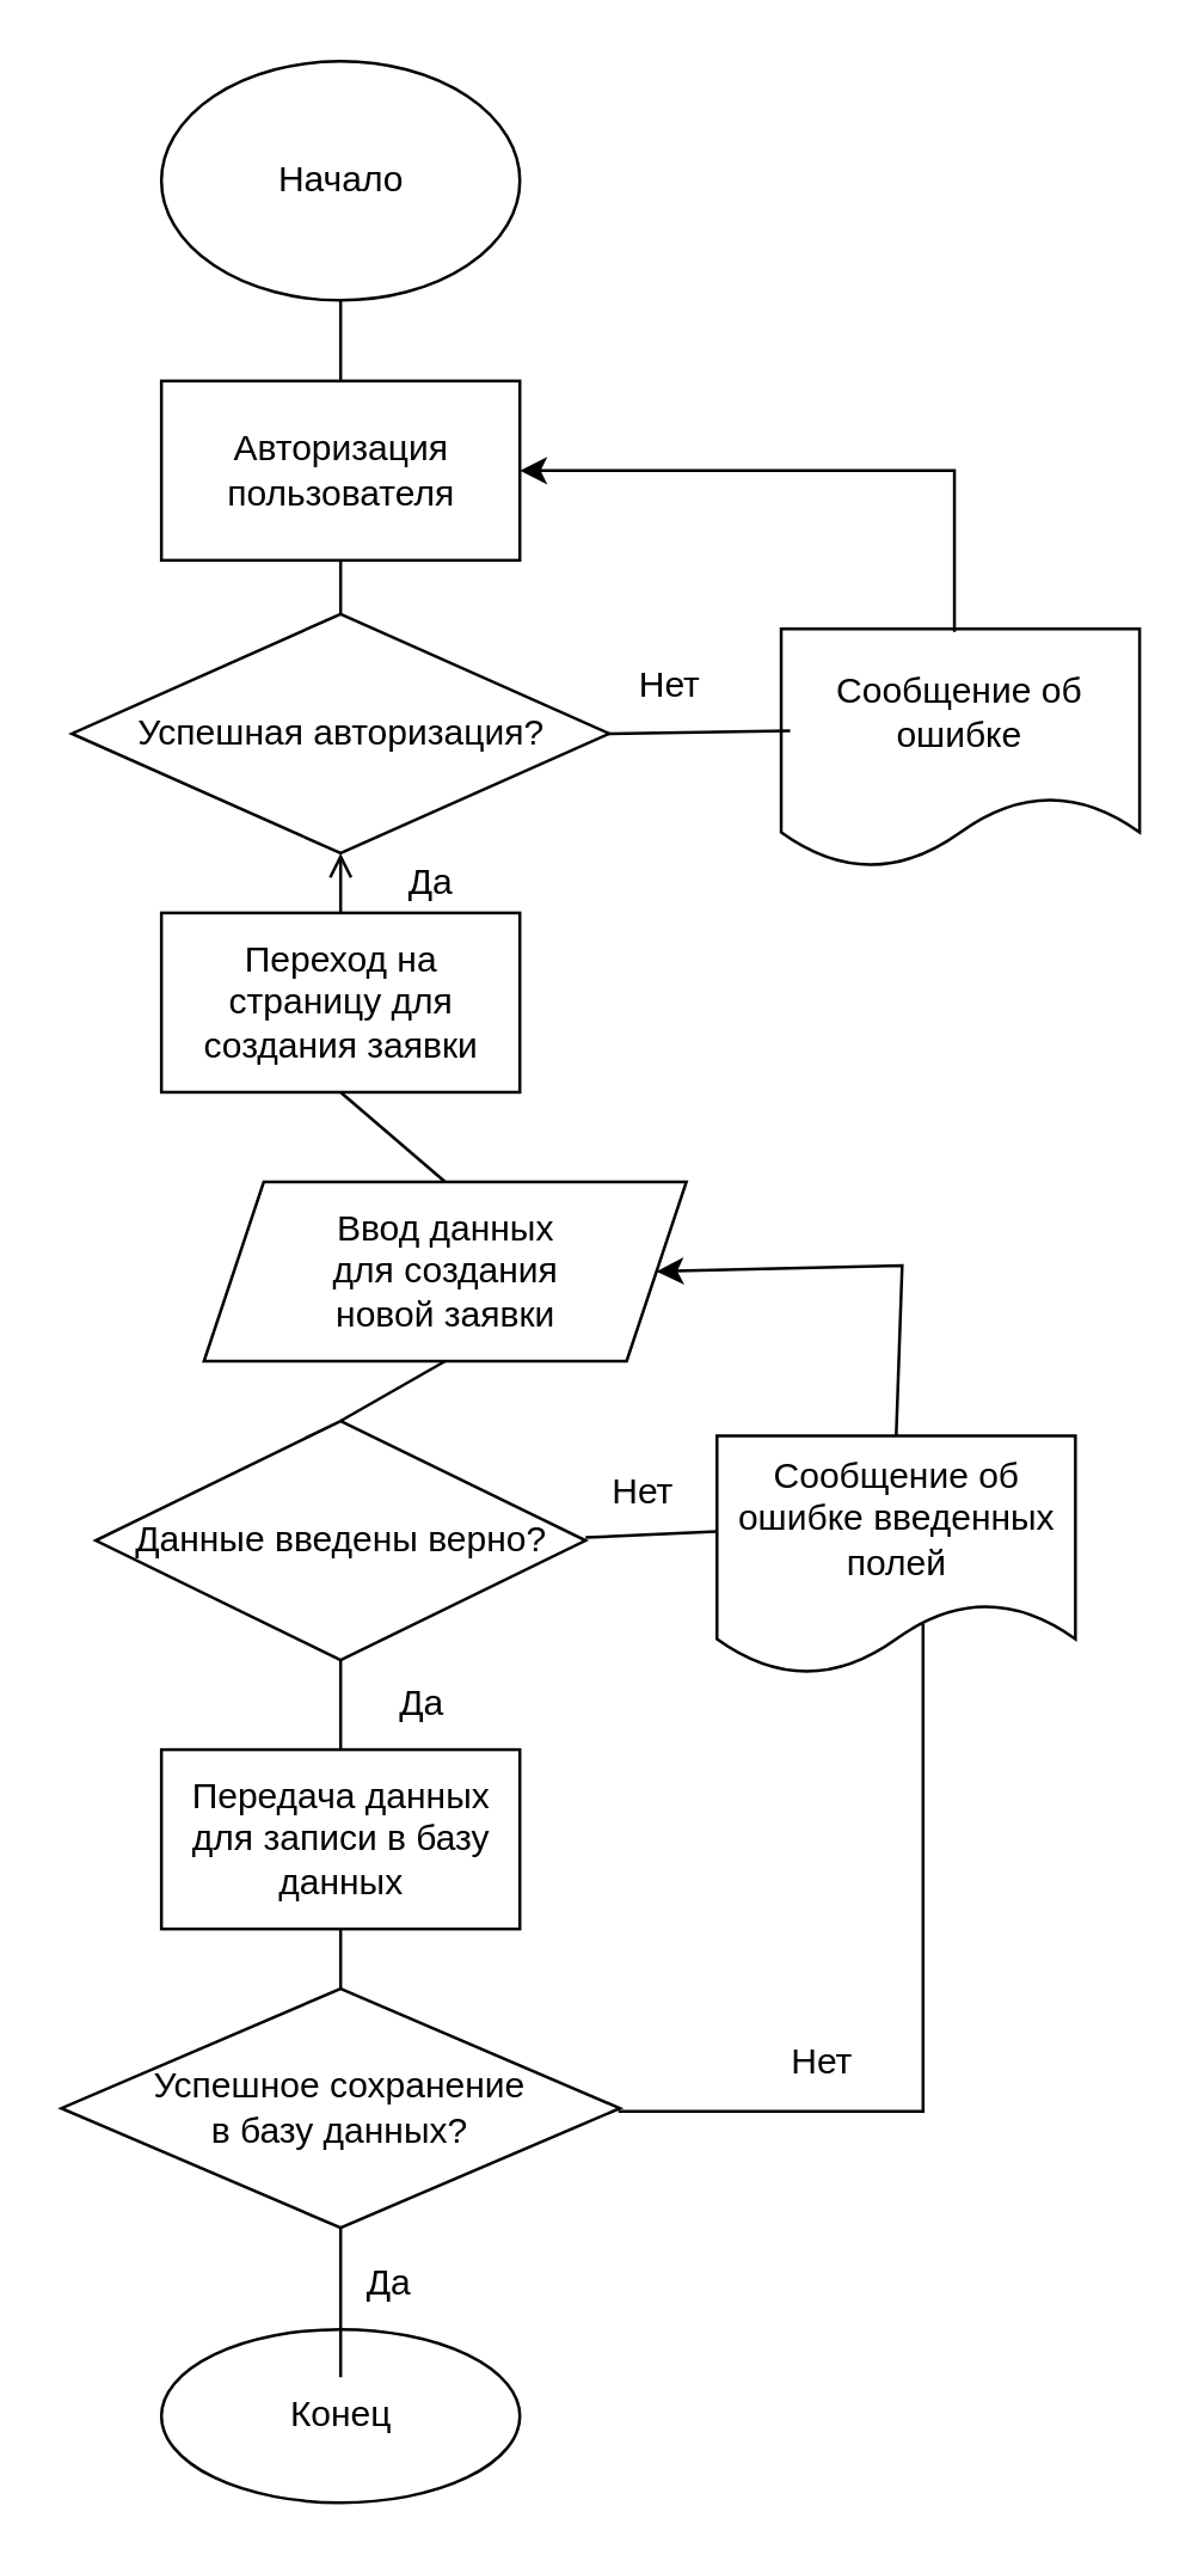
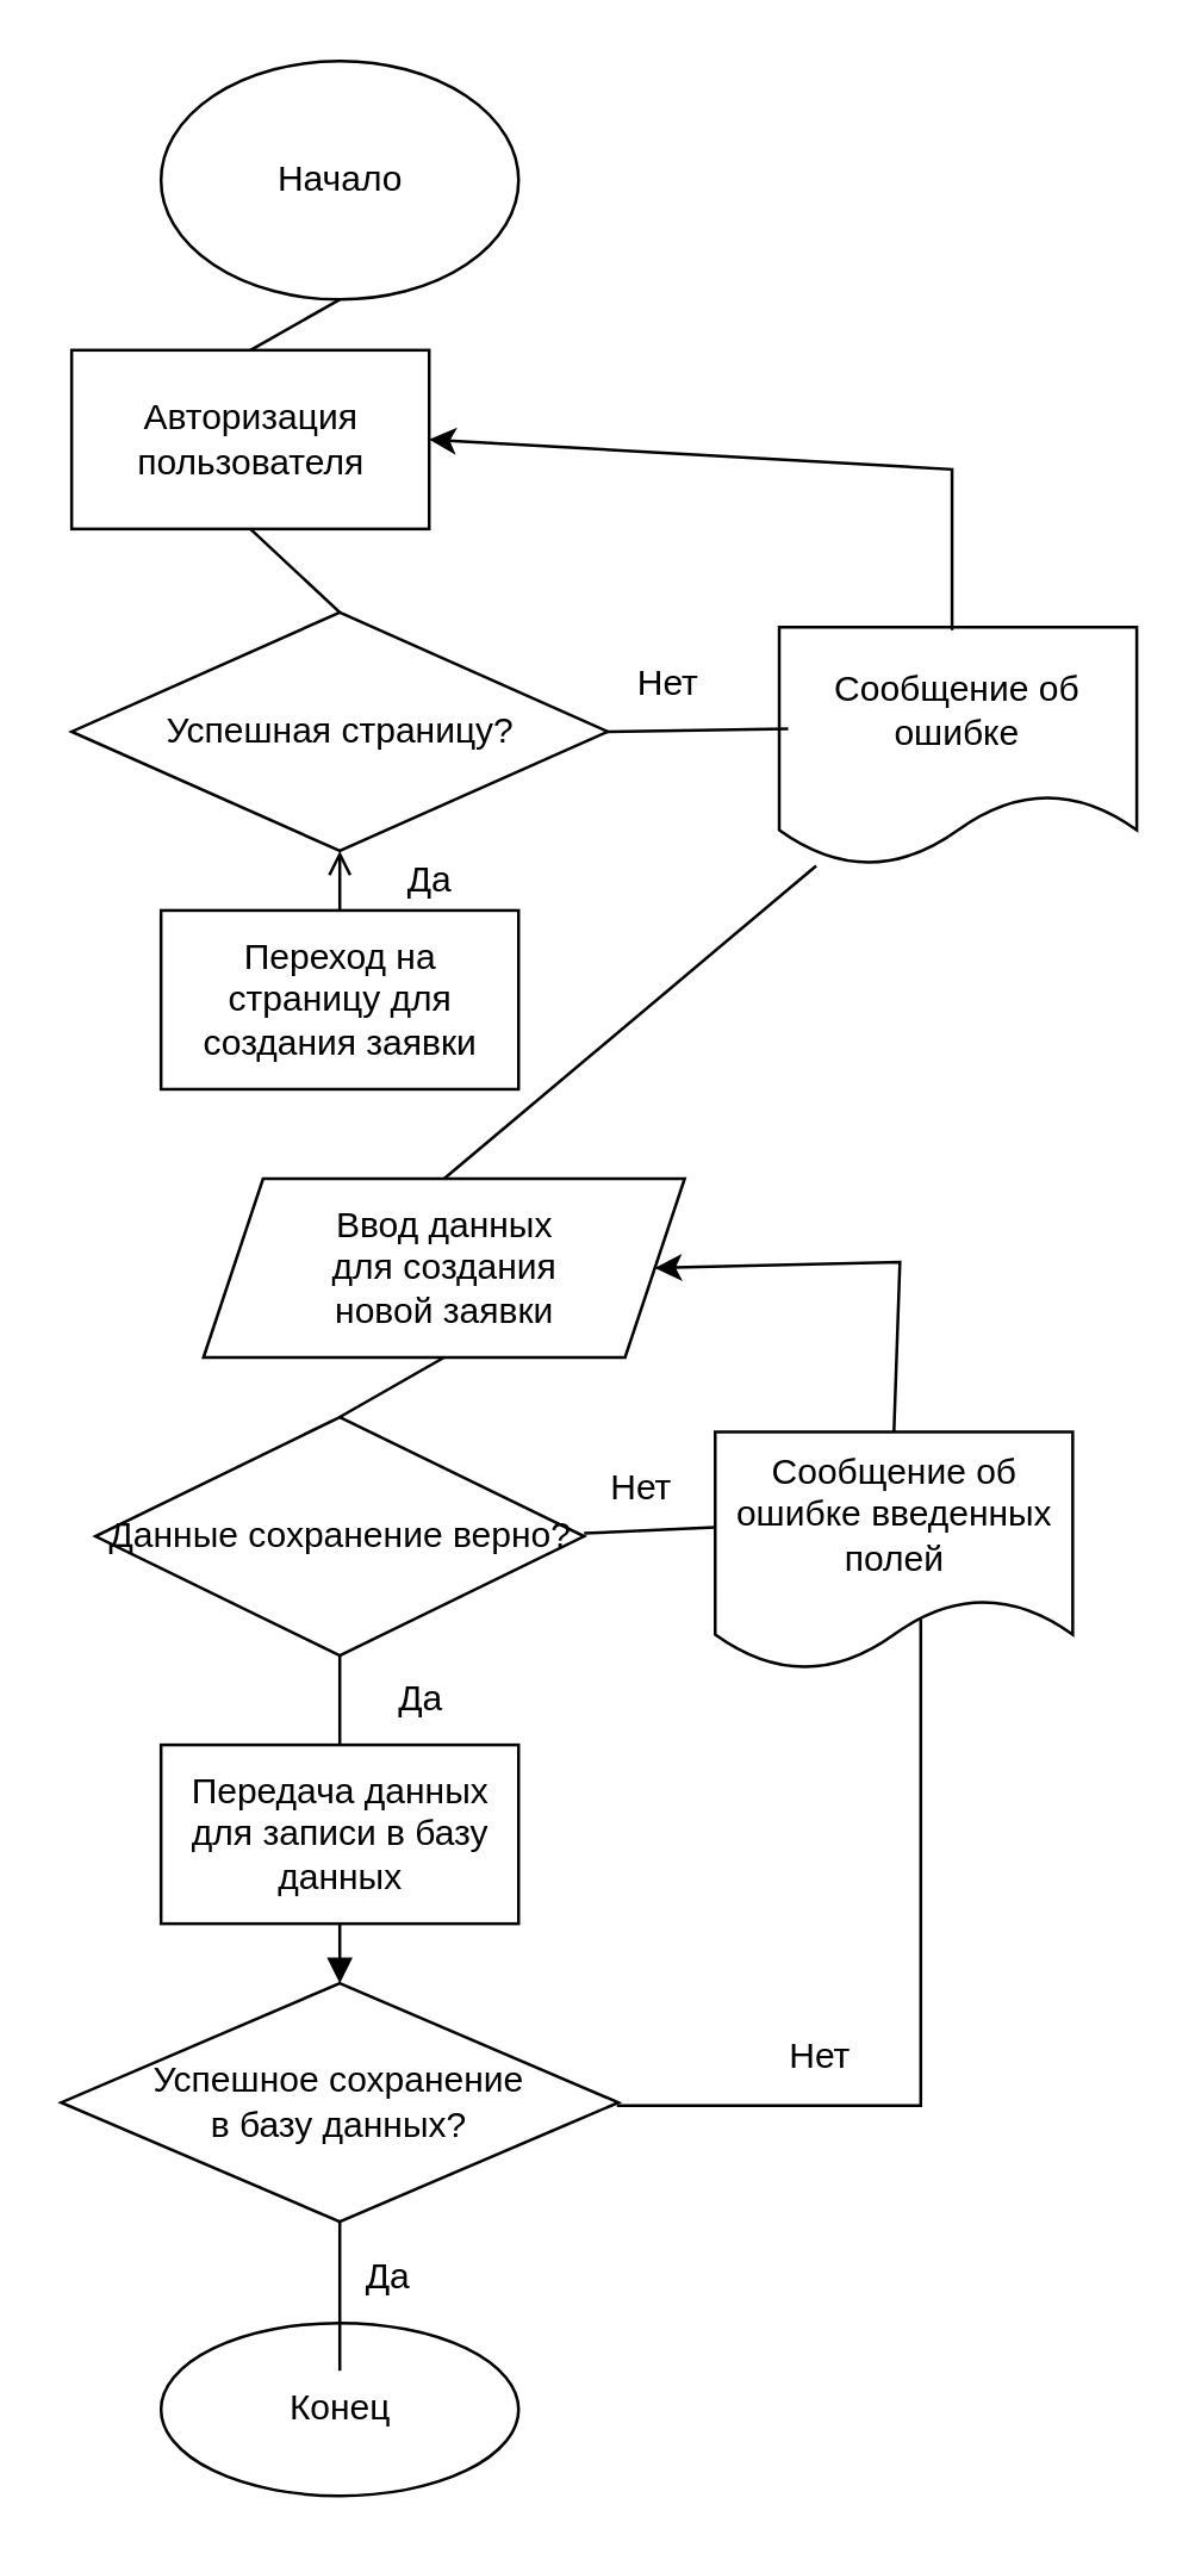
  <mxCell id="0" />
  <mxCell id="1" parent="0" />
  <mxCell id="2" value="Начало" style="ellipse;whiteSpace=wrap;html=1;" vertex="1" parent="1"><mxGeometry x="53.5" y="20" width="120" height="80" as="geometry" /></mxCell>
- <mxCell id="3" value="Авторизация пользователя" style="rounded=0;whiteSpace=wrap;html=1;" vertex="1" parent="1"><mxGeometry x="53.5" y="127" width="120" height="60" as="geometry" /></mxCell>
- <mxCell id="4" value="Успешная авторизация?" style="rhombus;whiteSpace=wrap;html=1;" vertex="1" parent="1"><mxGeometry x="23.5" y="205" width="180" height="80" as="geometry" /></mxCell>
+ <mxCell id="3" value="Авторизация пользователя" style="rounded=0;whiteSpace=wrap;html=1;" vertex="1" parent="1"><mxGeometry x="23.5" y="117" width="120" height="60" as="geometry" /></mxCell>
+ <mxCell id="4" value="Успешная страницу?" style="rhombus;whiteSpace=wrap;html=1;" vertex="1" parent="1"><mxGeometry x="23.5" y="205" width="180" height="80" as="geometry" /></mxCell>
  <mxCell id="5" value="Переход на страницу для создания заявки" style="rounded=0;whiteSpace=wrap;html=1;" vertex="1" parent="1"><mxGeometry x="53.5" y="305" width="120" height="60" as="geometry" /></mxCell>
  <mxCell id="6" value="Ввод данных &lt;br&gt;для создания &lt;br&gt;новой заявки" style="shape=parallelogram;perimeter=parallelogramPerimeter;whiteSpace=wrap;html=1;fixedSize=1;" vertex="1" parent="1"><mxGeometry x="67.75" y="395" width="161.5" height="60" as="geometry" /></mxCell>
- <mxCell id="7" value="Данные введены верно?" style="rhombus;whiteSpace=wrap;html=1;" vertex="1" parent="1"><mxGeometry x="31.5" y="475" width="164" height="80" as="geometry" /></mxCell>
+ <mxCell id="7" value="Данные сохранение верно?" style="rhombus;whiteSpace=wrap;html=1;" vertex="1" parent="1"><mxGeometry x="31.5" y="475" width="164" height="80" as="geometry" /></mxCell>
  <mxCell id="8" value="Сообщение об ошибке введенных полей" style="shape=document;whiteSpace=wrap;html=1;boundedLbl=1;" vertex="1" parent="1"><mxGeometry x="239.5" y="480" width="120" height="80" as="geometry" /></mxCell>
  <mxCell id="9" value="Передача данных для записи в базу данных" style="rounded=0;whiteSpace=wrap;html=1;" vertex="1" parent="1"><mxGeometry x="53.5" y="585" width="120" height="60" as="geometry" /></mxCell>
  <mxCell id="10" value="Успешное сохранение&lt;br&gt;в базу данных?" style="rhombus;whiteSpace=wrap;html=1;" vertex="1" parent="1"><mxGeometry x="20" y="665" width="187" height="80" as="geometry" /></mxCell>
  <mxCell id="11" value="Конец" style="ellipse;whiteSpace=wrap;html=1;" vertex="1" parent="1"><mxGeometry x="53.5" y="779" width="120" height="58" as="geometry" /></mxCell>
  <mxCell id="12" value="" style="endArrow=none;html=1;rounded=0;exitX=0.5;exitY=0;exitDx=0;exitDy=0;entryX=0.5;entryY=1;entryDx=0;entryDy=0;" edge="1" parent="1" source="9" target="7"><mxGeometry width="50" height="50" relative="1" as="geometry"><mxPoint x="65.5" y="605" as="sourcePoint" /><mxPoint x="113.5" y="557" as="targetPoint" /></mxGeometry></mxCell>
  <mxCell id="13" value="" style="endArrow=none;html=1;rounded=0;entryX=0.5;entryY=1;entryDx=0;entryDy=0;" edge="1" parent="1" target="6"><mxGeometry width="50" height="50" relative="1" as="geometry"><mxPoint x="113.5" y="475" as="sourcePoint" /><mxPoint x="163.5" y="425" as="targetPoint" /></mxGeometry></mxCell>
- <mxCell id="14" value="" style="endArrow=none;html=1;rounded=0;exitX=0.5;exitY=1;exitDx=0;exitDy=0;entryX=0.5;entryY=0;entryDx=0;entryDy=0;" edge="1" parent="1" source="9" target="10"><mxGeometry width="50" height="50" relative="1" as="geometry"><mxPoint x="109.5" y="656" as="sourcePoint" /><mxPoint x="114.5" y="665" as="targetPoint" /></mxGeometry></mxCell>
+ <mxCell id="14" value="" style="endArrow=block;html=1;rounded=0;exitX=0.5;exitY=1;exitDx=0;exitDy=0;entryX=0.5;entryY=0;entryDx=0;entryDy=0;" edge="1" parent="1" source="9" target="10"><mxGeometry width="50" height="50" relative="1" as="geometry"><mxPoint x="109.5" y="656" as="sourcePoint" /><mxPoint x="114.5" y="665" as="targetPoint" /></mxGeometry></mxCell>
  <mxCell id="15" value="" style="endArrow=none;html=1;rounded=0;exitX=0.5;exitY=0;exitDx=0;exitDy=0;" edge="1" parent="1"><mxGeometry width="50" height="50" relative="1" as="geometry"><mxPoint x="113.5" y="795" as="sourcePoint" /><mxPoint x="113.5" y="745" as="targetPoint" /></mxGeometry></mxCell>
  <mxCell id="16" value="" style="endArrow=none;html=1;rounded=0;" edge="1" parent="1"><mxGeometry width="50" height="50" relative="1" as="geometry"><mxPoint x="195.5" y="514" as="sourcePoint" /><mxPoint x="239.5" y="512" as="targetPoint" /></mxGeometry></mxCell>
  <mxCell id="17" value="Нет" style="text;html=1;align=center;verticalAlign=middle;whiteSpace=wrap;rounded=0;" vertex="1" parent="1"><mxGeometry x="184.5" y="484" width="60" height="30" as="geometry" /></mxCell>
  <mxCell id="18" value="Да" style="text;html=1;align=center;verticalAlign=middle;whiteSpace=wrap;rounded=0;" vertex="1" parent="1"><mxGeometry x="110.5" y="555" width="60" height="30" as="geometry" /></mxCell>
  <mxCell id="19" value="Да" style="text;html=1;align=center;verticalAlign=middle;whiteSpace=wrap;rounded=0;" vertex="1" parent="1"><mxGeometry x="99.5" y="749" width="60" height="30" as="geometry" /></mxCell>
  <mxCell id="20" value="" style="endArrow=classic;html=1;rounded=0;entryX=1;entryY=0.5;entryDx=0;entryDy=0;exitX=0.5;exitY=0;exitDx=0;exitDy=0;" edge="1" parent="1" source="8" target="6"><mxGeometry width="50" height="50" relative="1" as="geometry"><mxPoint x="304.5" y="478" as="sourcePoint" /><mxPoint x="348.5" y="431" as="targetPoint" /><Array as="points"><mxPoint x="301.5" y="423" /></Array></mxGeometry></mxCell>
  <mxCell id="21" value="Нет" style="text;html=1;align=center;verticalAlign=middle;whiteSpace=wrap;rounded=0;" vertex="1" parent="1"><mxGeometry x="244.5" y="675" width="60" height="30" as="geometry" /></mxCell>
  <mxCell id="22" value="" style="endArrow=none;html=1;rounded=0;entryX=0.575;entryY=0.788;entryDx=0;entryDy=0;entryPerimeter=0;" edge="1" parent="1"><mxGeometry width="50" height="50" relative="1" as="geometry"><mxPoint x="206.5" y="706" as="sourcePoint" /><mxPoint x="308.5" y="543" as="targetPoint" /><Array as="points"><mxPoint x="308.5" y="706" /></Array></mxGeometry></mxCell>
  <mxCell id="23" value="" style="endArrow=none;html=1;rounded=0;exitX=0.5;exitY=0;exitDx=0;exitDy=0;entryX=0.5;entryY=1;entryDx=0;entryDy=0;" edge="1" parent="1" source="3" target="2"><mxGeometry width="50" height="50" relative="1" as="geometry"><mxPoint x="68" y="150" as="sourcePoint" /><mxPoint x="118" y="100" as="targetPoint" /></mxGeometry></mxCell>
  <mxCell id="24" value="" style="endArrow=none;html=1;rounded=0;exitX=0.5;exitY=0;exitDx=0;exitDy=0;entryX=0.5;entryY=1;entryDx=0;entryDy=0;" edge="1" parent="1" source="4" target="3"><mxGeometry width="50" height="50" relative="1" as="geometry"><mxPoint x="65" y="238" as="sourcePoint" /><mxPoint x="115" y="188" as="targetPoint" /></mxGeometry></mxCell>
  <mxCell id="25" value="" style="endArrow=open;html=1;rounded=0;exitX=0.5;exitY=0;exitDx=0;exitDy=0;entryX=0.5;entryY=1;entryDx=0;entryDy=0;" edge="1" parent="1" source="5" target="4"><mxGeometry width="50" height="50" relative="1" as="geometry"><mxPoint x="65" y="333" as="sourcePoint" /><mxPoint x="115" y="283" as="targetPoint" /></mxGeometry></mxCell>
  <mxCell id="26" value="Да" style="text;html=1;align=center;verticalAlign=middle;whiteSpace=wrap;rounded=0;" vertex="1" parent="1"><mxGeometry x="113.5" y="280" width="60" height="30" as="geometry" /></mxCell>
  <mxCell id="27" value="Сообщение об ошибке" style="shape=document;whiteSpace=wrap;html=1;boundedLbl=1;" vertex="1" parent="1"><mxGeometry x="261" y="210" width="120" height="80" as="geometry" /></mxCell>
  <mxCell id="28" value="" style="endArrow=none;html=1;rounded=0;entryX=0.025;entryY=0.425;entryDx=0;entryDy=0;entryPerimeter=0;exitX=1;exitY=0.5;exitDx=0;exitDy=0;" edge="1" parent="1" source="4" target="27"><mxGeometry width="50" height="50" relative="1" as="geometry"><mxPoint x="203" y="246" as="sourcePoint" /><mxPoint x="253" y="196" as="targetPoint" /></mxGeometry></mxCell>
  <mxCell id="29" value="" style="endArrow=classic;html=1;rounded=0;entryX=1;entryY=0.5;entryDx=0;entryDy=0;" edge="1" parent="1" target="3"><mxGeometry width="50" height="50" relative="1" as="geometry"><mxPoint x="319" y="211" as="sourcePoint" /><mxPoint x="369" y="161" as="targetPoint" /><Array as="points"><mxPoint x="319" y="157" /></Array></mxGeometry></mxCell>
  <mxCell id="30" value="Нет" style="text;html=1;align=center;verticalAlign=middle;whiteSpace=wrap;rounded=0;" vertex="1" parent="1"><mxGeometry x="194" y="214" width="60" height="30" as="geometry" /></mxCell>
- <mxCell id="31" value="" style="endArrow=none;html=1;rounded=0;exitX=0.5;exitY=0;exitDx=0;exitDy=0;entryX=0.5;entryY=1;entryDx=0;entryDy=0;" edge="1" parent="1" source="6" target="5"><mxGeometry width="50" height="50" relative="1" as="geometry"><mxPoint x="67" y="415" as="sourcePoint" /><mxPoint x="117" y="365" as="targetPoint" /></mxGeometry></mxCell>
+ <mxCell id="31" value="" style="endArrow=none;html=1;rounded=0;exitX=0.5;exitY=0;exitDx=0;exitDy=0;" edge="1" parent="1" source="6" target="27"><mxGeometry width="50" height="50" relative="1" as="geometry"><mxPoint x="67" y="415" as="sourcePoint" /><mxPoint x="117" y="365" as="targetPoint" /></mxGeometry></mxCell>
